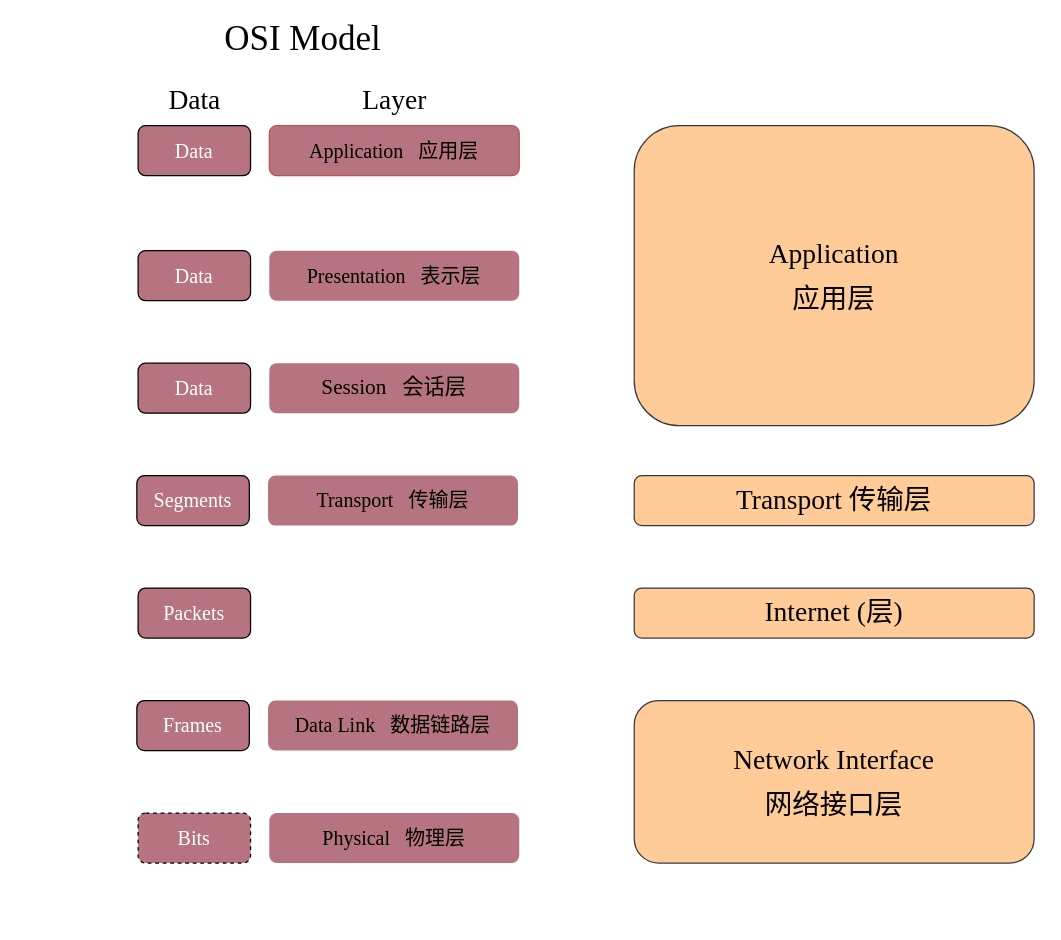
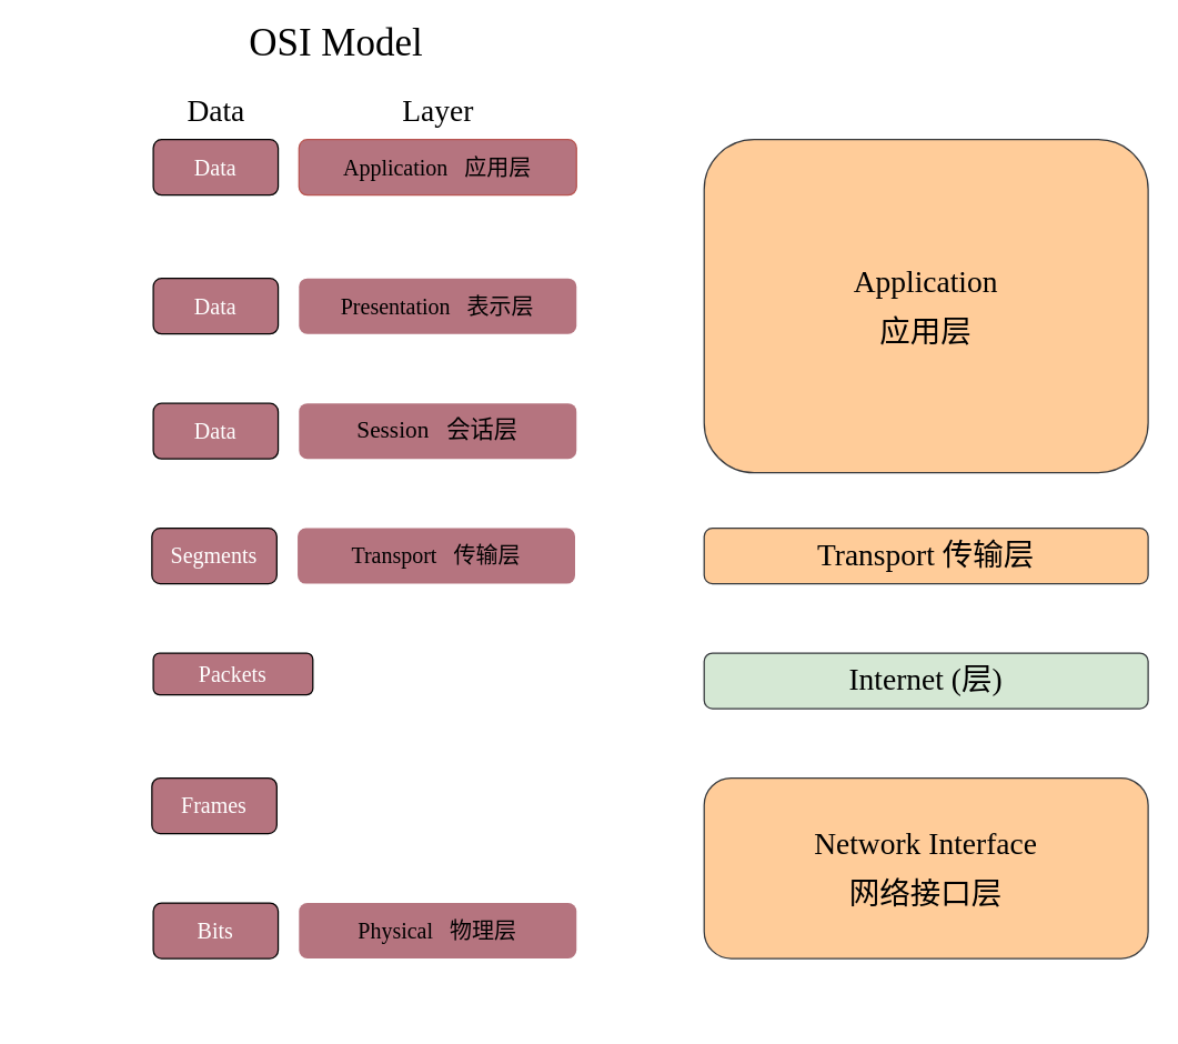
  <mxCell id="0" />
  <mxCell id="1" parent="0" />
  <mxCell id="2" value="&lt;font color=&quot;#000000&quot; style=&quot;font-size: 16px&quot; face=&quot;Verdana&quot;&gt;Application&amp;nbsp; &amp;nbsp;应用层&lt;/font&gt;" style="rounded=1;whiteSpace=wrap;html=1;fillColor=#B5747F;strokeColor=#b85450;gradientDirection=north;align=center;" parent="1" vertex="1"><mxGeometry x="215" y="100" width="200" height="40" as="geometry" /></mxCell>
  <mxCell id="3" value="&lt;font color=&quot;#000000&quot; style=&quot;font-size: 16px&quot; face=&quot;Verdana&quot;&gt;Presentation&amp;nbsp; &amp;nbsp;表示层&lt;/font&gt;" style="rounded=1;whiteSpace=wrap;html=1;fillColor=#B5747F;strokeColor=none;fontColor=#ffffff;gradientColor=none;gradientDirection=north;align=center;" parent="1" vertex="1"><mxGeometry x="215" y="200" width="200" height="40" as="geometry" /></mxCell>
  <mxCell id="4" value="&lt;font color=&quot;#000000&quot; style=&quot;font-size: 16px&quot; face=&quot;Verdana&quot;&gt;Transport&amp;nbsp; &amp;nbsp;传输层&lt;/font&gt;" style="rounded=1;whiteSpace=wrap;html=1;fillColor=#B5747F;strokeColor=none;fontColor=#ffffff;gradientColor=none;gradientDirection=north;align=center;" parent="1" vertex="1"><mxGeometry x="214" y="380" width="200" height="40" as="geometry" /></mxCell>
  <mxCell id="5" value="&lt;font color=&quot;#000000&quot; face=&quot;Verdana&quot; style=&quot;font-size: 17px&quot;&gt;Session&amp;nbsp; &amp;nbsp;会话层&lt;/font&gt;" style="rounded=1;whiteSpace=wrap;html=1;fillColor=#B5747F;strokeColor=none;fontColor=#ffffff;gradientColor=none;gradientDirection=north;align=center;" parent="1" vertex="1"><mxGeometry x="215" y="290" width="200" height="40" as="geometry" /></mxCell>
  <mxCell id="6" value="&lt;font color=&quot;#000000&quot; face=&quot;Verdana&quot; style=&quot;font-size: 16px&quot;&gt;Physical&amp;nbsp; &amp;nbsp;物理层&lt;/font&gt;" style="rounded=1;whiteSpace=wrap;html=1;fillColor=#B5747F;strokeColor=none;fontColor=#ffffff;gradientColor=none;gradientDirection=north;align=center;" parent="1" vertex="1"><mxGeometry x="215" y="650" width="200" height="40" as="geometry" /></mxCell>
- <mxCell id="7" value="&lt;font color=&quot;#000000&quot; face=&quot;Verdana&quot; style=&quot;font-size: 16px&quot;&gt;Data Link&amp;nbsp; &amp;nbsp;数据链路层&lt;/font&gt;" style="rounded=1;whiteSpace=wrap;html=1;fillColor=#B5747F;strokeColor=none;fontColor=#ffffff;gradientColor=none;gradientDirection=north;align=center;" parent="1" vertex="1"><mxGeometry x="214" y="560" width="200" height="40" as="geometry" /></mxCell>
  <mxCell id="8" value="&lt;font color=&quot;#ffffff&quot; style=&quot;line-height: 160%&quot;&gt;Network Process to Application 网络流程到应用&lt;/font&gt;" style="text;html=1;align=center;verticalAlign=middle;resizable=0;points=[];autosize=1;fontFamily=Menlo;" parent="1" vertex="1"><mxGeometry x="105" y="150" width="320" height="20" as="geometry" /></mxCell>
  <mxCell id="9" value="&lt;font color=&quot;#ffffff&quot; style=&quot;line-height: 160%&quot;&gt;Data representation and Encryption 数据表示与加密&lt;br&gt;&lt;/font&gt;" style="text;html=1;align=center;verticalAlign=middle;resizable=0;points=[];autosize=1;fontFamily=Menlo;" parent="1" vertex="1"><mxGeometry x="90" y="250" width="350" height="20" as="geometry" /></mxCell>
  <mxCell id="10" value="&lt;font color=&quot;#ffffff&quot; style=&quot;line-height: 160%&quot;&gt;End-to-End connections and Reliability 端到端连接和可靠性&lt;br&gt;&lt;/font&gt;" style="text;html=1;align=center;verticalAlign=middle;resizable=0;points=[];autosize=1;fontFamily=Menlo;" parent="1" vertex="1"><mxGeometry x="59" y="430" width="410" height="20" as="geometry" /></mxCell>
  <mxCell id="11" value="&lt;font color=&quot;#ffffff&quot; style=&quot;line-height: 160%&quot;&gt;Path Determination and IP (Logical addressing) 路径确定和 IP (逻辑寻址)&lt;br&gt;&lt;/font&gt;" style="text;html=1;align=center;verticalAlign=middle;resizable=0;points=[];autosize=1;fontFamily=Menlo;" parent="1" vertex="1"><mxGeometry x="20" y="520" width="510" height="20" as="geometry" /></mxCell>
  <mxCell id="12" value="&lt;font color=&quot;#ffffff&quot; style=&quot;line-height: 160%&quot;&gt;MAC and LLC (Physical addressing) MAC 和 LLC (物理寻址)&lt;br&gt;&lt;/font&gt;" style="text;html=1;align=center;verticalAlign=middle;resizable=0;points=[];autosize=1;fontFamily=Menlo;" parent="1" vertex="1"><mxGeometry x="64" y="610" width="400" height="20" as="geometry" /></mxCell>
  <mxCell id="13" value="&lt;font color=&quot;#ffffff&quot; style=&quot;line-height: 160%&quot;&gt;Media, Signal and Binary Transmission 媒体, 信号和二进制传输&lt;br&gt;&lt;/font&gt;" style="text;html=1;align=center;verticalAlign=middle;resizable=0;points=[];autosize=1;fontFamily=Menlo;" parent="1" vertex="1"><mxGeometry x="65" y="710" width="420" height="20" as="geometry" /></mxCell>
  <mxCell id="14" value="&lt;font face=&quot;Menlo&quot; style=&quot;font-size: 16px&quot; color=&quot;#ffffff&quot;&gt;Data&lt;/font&gt;" style="rounded=1;whiteSpace=wrap;html=1;fillColor=#B5747F;gradientColor=none;align=center;" parent="1" vertex="1"><mxGeometry x="110" y="100" width="90" height="40" as="geometry" /></mxCell>
  <mxCell id="15" value="&lt;font style=&quot;font-size: 22px&quot; face=&quot;Menlo&quot;&gt;Data&lt;/font&gt;" style="text;html=1;align=center;verticalAlign=middle;resizable=0;points=[];autosize=1;" parent="1" vertex="1"><mxGeometry x="120" y="70" width="70" height="20" as="geometry" /></mxCell>
  <mxCell id="16" value="&lt;font face=&quot;Menlo&quot;&gt;&lt;span style=&quot;font-size: 22px&quot;&gt;Layer&lt;br&gt;&lt;/span&gt;&lt;/font&gt;" style="text;html=1;align=center;verticalAlign=middle;resizable=0;points=[];autosize=1;" parent="1" vertex="1"><mxGeometry x="275" y="70" width="80" height="20" as="geometry" /></mxCell>
- <mxCell id="17" value="&lt;font color=&quot;#ffffff&quot; face=&quot;Menlo&quot;&gt;&lt;span style=&quot;font-size: 16px&quot;&gt;Bits&lt;/span&gt;&lt;/font&gt;" style="rounded=1;whiteSpace=wrap;html=1;fillColor=#B5747F;gradientColor=none;align=center;dashed=1;" parent="1" vertex="1"><mxGeometry x="110" y="650" width="90" height="40" as="geometry" /></mxCell>
+ <mxCell id="17" value="&lt;font color=&quot;#ffffff&quot; face=&quot;Menlo&quot;&gt;&lt;span style=&quot;font-size: 16px&quot;&gt;Bits&lt;/span&gt;&lt;/font&gt;" style="rounded=1;whiteSpace=wrap;html=1;fillColor=#B5747F;gradientColor=none;align=center;" parent="1" vertex="1"><mxGeometry x="110" y="650" width="90" height="40" as="geometry" /></mxCell>
  <mxCell id="18" value="&lt;font color=&quot;#ffffff&quot; face=&quot;Menlo&quot;&gt;&lt;span style=&quot;font-size: 16px&quot;&gt;Frames&lt;/span&gt;&lt;/font&gt;" style="rounded=1;whiteSpace=wrap;html=1;fillColor=#B5747F;gradientColor=none;align=center;" parent="1" vertex="1"><mxGeometry x="109" y="560" width="90" height="40" as="geometry" /></mxCell>
- <mxCell id="19" value="&lt;font color=&quot;#ffffff&quot; face=&quot;Menlo&quot;&gt;&lt;span style=&quot;font-size: 16px&quot;&gt;Packets&lt;/span&gt;&lt;/font&gt;" style="rounded=1;whiteSpace=wrap;html=1;fillColor=#B5747F;gradientColor=none;align=center;" parent="1" vertex="1"><mxGeometry x="110" y="470" width="90" height="40" as="geometry" /></mxCell>
+ <mxCell id="19" value="&lt;font color=&quot;#ffffff&quot; face=&quot;Menlo&quot;&gt;&lt;span style=&quot;font-size: 16px&quot;&gt;Packets&lt;/span&gt;&lt;/font&gt;" style="rounded=1;whiteSpace=wrap;html=1;fillColor=#B5747F;gradientColor=none;align=center;" parent="1" vertex="1"><mxGeometry x="110" y="470" width="115" height="30" as="geometry" /></mxCell>
  <mxCell id="20" value="&lt;font color=&quot;#ffffff&quot; face=&quot;Menlo&quot;&gt;&lt;span style=&quot;font-size: 16px&quot;&gt;Segments&lt;br&gt;&lt;/span&gt;&lt;/font&gt;" style="rounded=1;whiteSpace=wrap;html=1;fillColor=#B5747F;gradientColor=none;align=center;" parent="1" vertex="1"><mxGeometry x="109" y="380" width="90" height="40" as="geometry" /></mxCell>
  <mxCell id="21" value="&lt;font face=&quot;Menlo&quot; style=&quot;font-size: 16px&quot; color=&quot;#ffffff&quot;&gt;Data&lt;/font&gt;" style="rounded=1;whiteSpace=wrap;html=1;fillColor=#B5747F;gradientColor=none;align=center;" parent="1" vertex="1"><mxGeometry x="110" y="290" width="90" height="40" as="geometry" /></mxCell>
  <mxCell id="22" value="&lt;font face=&quot;Menlo&quot; style=&quot;font-size: 16px&quot; color=&quot;#ffffff&quot;&gt;Data&lt;/font&gt;" style="rounded=1;whiteSpace=wrap;html=1;fillColor=#B5747F;gradientColor=none;align=center;" parent="1" vertex="1"><mxGeometry x="110" y="200" width="90" height="40" as="geometry" /></mxCell>
  <mxCell id="23" value="&lt;font style=&quot;font-size: 28px&quot; face=&quot;Menlo&quot;&gt;OSI Model&amp;nbsp;&lt;/font&gt;" style="text;html=1;align=center;verticalAlign=middle;resizable=0;points=[];autosize=1;" parent="1" vertex="1"><mxGeometry x="155" y="20" width="180" height="20" as="geometry" /></mxCell>
  <mxCell id="24" value="&lt;font color=&quot;#000000&quot; face=&quot;Menlo&quot; style=&quot;font-size: 22px ; line-height: 160%&quot;&gt;Application&lt;br&gt;应用层&lt;br&gt;&lt;/font&gt;" style="rounded=1;whiteSpace=wrap;html=1;fillColor=#ffcc99;align=center;strokeColor=#36393d;" parent="1" vertex="1"><mxGeometry x="507" y="100" width="320" height="240" as="geometry" /></mxCell>
  <mxCell id="25" value="&lt;font color=&quot;#000000&quot; style=&quot;font-size: 22px&quot; face=&quot;Menlo&quot;&gt;Transport 传输层&lt;/font&gt;" style="rounded=1;whiteSpace=wrap;html=1;fillColor=#ffcc99;align=center;strokeColor=#36393d;" parent="1" vertex="1"><mxGeometry x="507" y="380" width="320" height="40" as="geometry" /></mxCell>
- <mxCell id="26" value="&lt;font color=&quot;#000000&quot; face=&quot;Menlo&quot;&gt;&lt;span style=&quot;font-size: 22px&quot;&gt;Internet (层)&lt;/span&gt;&lt;/font&gt;" style="rounded=1;whiteSpace=wrap;html=1;fillColor=#ffcc99;align=center;strokeColor=#36393d;" parent="1" vertex="1"><mxGeometry x="507" y="470" width="320" height="40" as="geometry" /></mxCell>
+ <mxCell id="26" value="&lt;font color=&quot;#000000&quot; face=&quot;Menlo&quot;&gt;&lt;span style=&quot;font-size: 22px&quot;&gt;Internet (层)&lt;/span&gt;&lt;/font&gt;" style="rounded=1;whiteSpace=wrap;html=1;fillColor=#d5e8d4;align=center;strokeColor=#36393d;" parent="1" vertex="1"><mxGeometry x="507" y="470" width="320" height="40" as="geometry" /></mxCell>
  <mxCell id="27" value="&lt;font color=&quot;#000000&quot; face=&quot;Menlo&quot;&gt;&lt;span style=&quot;font-size: 22px ; line-height: 160%&quot;&gt;Network Interface&lt;br&gt;网络接口层&lt;br&gt;&lt;/span&gt;&lt;/font&gt;" style="rounded=1;whiteSpace=wrap;html=1;fillColor=#ffcc99;align=center;strokeColor=#36393d;" parent="1" vertex="1"><mxGeometry x="507" y="560" width="320" height="130" as="geometry" /></mxCell>
